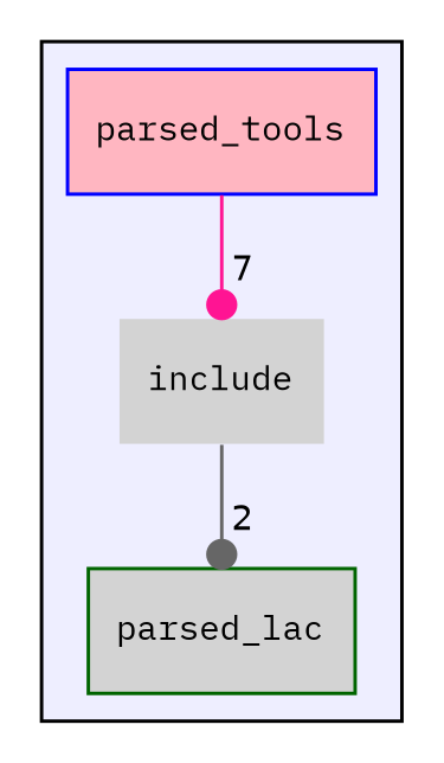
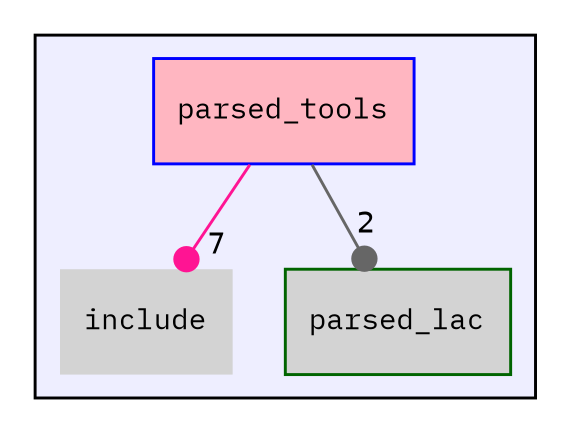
  digraph {
    compound=true
    fontname="IBM Plex Mono"
    node [color=darkgreen fillcolor=lightgrey fontname="IBM Plex Mono" fontsize=10 shape=box style=filled]
    edge [arrowhead=dot fontname="IBM Plex Mono" labeldistance=1.5 labelfontname=Helvetica labelfontsize=10]
    n1 [label=include shape=plaintext]
    n2 [label=parsed_lac]
    n3 [color=blue fillcolor=lightpink label=parsed_tools]
    subgraph cluster_1 {
      bgcolor="#eeeeff"
      pencolor=black
      n1
      n2
      n3
    }
-   n1 -> n2 [color=gray40 headlabel=2]
+   n3 -> n2 [color=gray40 headlabel=2]
    n3 -> n1 [color=deeppink headlabel=7]
  }
